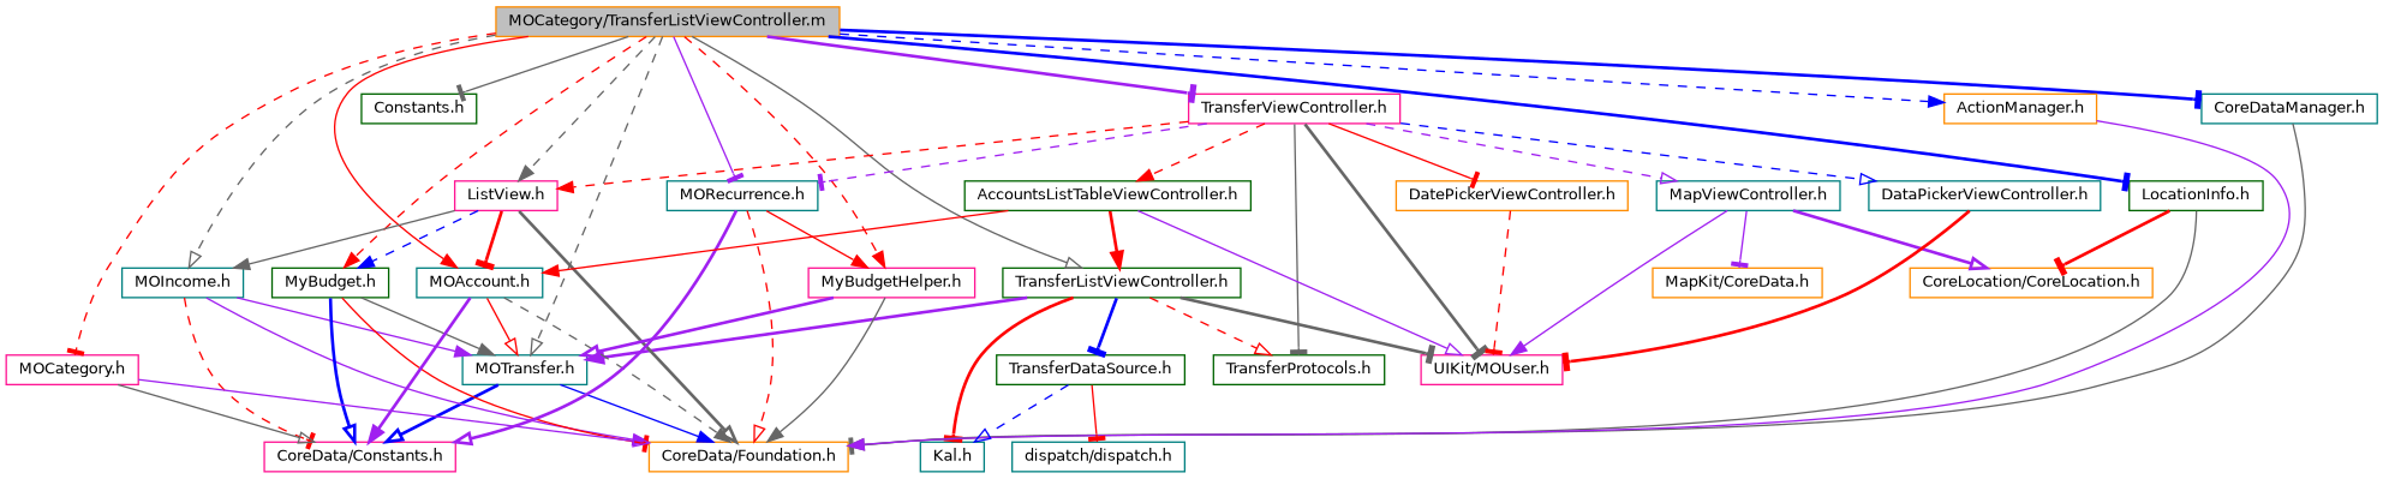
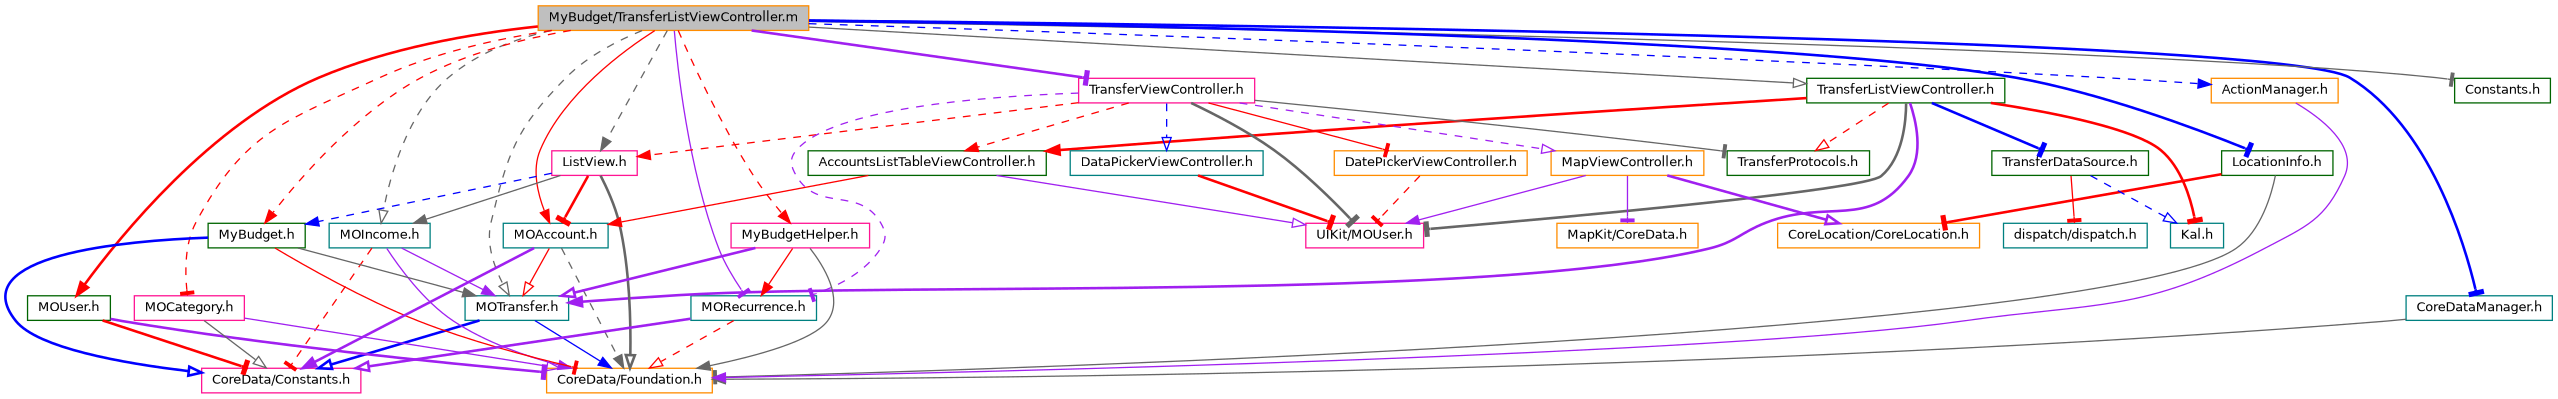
  digraph {
    node [color=teal fillcolor=white fontname=Helvetica fontsize=10 shape=record style=filled]
    edge [arrowhead=tee color=red fontname=Helvetica fontsize=10 labelfontname=Helvetica labelfontsize=10 style=solid]
-   n1 [color=darkorange fillcolor=grey75 fontcolor=black height=0.2 label="MOCategory/TransferListViewController.m" width=0.4]
+   n1 [color=darkorange fillcolor=grey75 fontcolor=black height=0.2 label="MyBudget/TransferListViewController.m" width=0.4]
    n2 [color=darkgreen height=0.2 label="TransferListViewController.h" width=0.4]
    n3 [height=0.2 label="MOTransfer.h" width=0.4]
    n4 [height=0.2 label="CoreDataManager.h" width=0.4]
+   n5 [color=darkgreen height=0.2 label="MOUser.h" width=0.4]
    n6 [color=darkgreen height=0.2 label="Constants.h" width=0.4]
    n7 [height=0.2 label="MOIncome.h" width=0.4]
    n8 [color=darkgreen height=0.2 label="MyBudget.h" width=0.4]
    n9 [color=deeppink height=0.2 label="MOCategory.h" width=0.4]
    n10 [height=0.2 label="MOAccount.h" width=0.4]
    n11 [color=deeppink height=0.2 label="ListView.h" width=0.4]
    n12 [color=deeppink height=0.2 label="TransferViewController.h" width=0.4]
    n13 [height=0.2 label="MORecurrence.h" width=0.4]
    n14 [color=darkgreen height=0.2 label="LocationInfo.h" width=0.4]
    n15 [color=darkorange height=0.2 label="ActionManager.h" width=0.4]
    n16 [color=deeppink height=0.2 label="MyBudgetHelper.h" width=0.4]
    n17 [color=deeppink height=0.2 label="UIKit/MOUser.h" width=0.4]
    n18 [color=darkgreen height=0.2 label="TransferProtocols.h" width=0.4]
    n19 [color=darkgreen height=0.2 label="TransferDataSource.h" width=0.4]
    n20 [height=0.2 label="Kal.h" width=0.4]
    n21 [color=darkorange height=0.2 label="CoreData/Foundation.h" width=0.4]
    n22 [color=deeppink height=0.2 label="CoreData/Constants.h" width=0.4]
    n23 [color=darkorange height=0.2 label="DatePickerViewController.h" width=0.4]
-   n24 [height=0.2 label="MapViewController.h" width=0.4]
+   n24 [color=darkorange height=0.2 label="MapViewController.h" width=0.4]
    n25 [color=darkgreen height=0.2 label="AccountsListTableViewController.h" width=0.4]
    n26 [height=0.2 label="DataPickerViewController.h" width=0.4]
    n27 [color=darkorange height=0.2 label="CoreLocation/CoreLocation.h" width=0.4]
    n28 [height=0.2 label="dispatch/dispatch.h" width=0.4]
    n29 [color=darkorange height=0.2 label="MapKit/CoreData.h" width=0.4]
    n1 -> n2 [arrowhead=onormal color=gray40]
    n1 -> n3 [arrowhead=onormal color=gray40 style=dashed]
    n1 -> n4 [color=blue style=bold]
+   n1 -> n5 [arrowhead=normal style=bold]
    n1 -> n6 [color=gray40]
    n1 -> n7 [arrowhead=onormal color=gray40 style=dashed]
    n1 -> n8 [arrowhead=normal style=dashed]
    n1 -> n9 [style=dashed]
    n1 -> n10 [arrowhead=normal]
    n1 -> n11 [arrowhead=normal color=gray40 style=dashed]
    n1 -> n12 [color=purple style=bold]
    n1 -> n13 [color=purple]
    n1 -> n14 [color=blue style=bold]
    n1 -> n15 [arrowhead=normal color=blue style=dashed]
    n1 -> n16 [arrowhead=normal style=dashed]
    n2 -> n3 [arrowhead=normal color=purple style=bold]
    n2 -> n17 [color=gray40 style=bold]
    n2 -> n18 [arrowhead=onormal style=dashed]
    n2 -> n19 [color=blue style=bold]
    n2 -> n20 [style=bold]
    n3 -> n21 [arrowhead=normal color=blue]
    n3 -> n22 [arrowhead=onormal color=blue style=bold]
    n4 -> n21 [arrowhead=normal color=gray40]
+   n5 -> n21 [color=purple style=bold]
+   n5 -> n22 [style=bold]
    n7 -> n3 [arrowhead=normal color=purple]
    n7 -> n21 [arrowhead=normal color=purple]
    n7 -> n22 [style=dashed]
    n8 -> n3 [arrowhead=normal color=gray40]
    n8 -> n21
    n8 -> n22 [arrowhead=onormal color=blue style=bold]
    n9 -> n21 [arrowhead=onormal color=purple]
    n9 -> n22 [arrowhead=onormal color=gray40]
    n10 -> n3 [arrowhead=onormal]
    n10 -> n21 [arrowhead=normal color=gray40 style=dashed]
    n10 -> n22 [arrowhead=normal color=purple style=bold]
    n11 -> n7 [arrowhead=normal color=gray40]
    n11 -> n8 [arrowhead=normal color=blue style=dashed]
    n11 -> n10 [style=bold]
    n11 -> n21 [arrowhead=onormal color=gray40 style=bold]
    n12 -> n11 [arrowhead=normal style=dashed]
    n12 -> n13 [color=purple style=dashed]
    n12 -> n17 [color=gray40 style=bold]
    n12 -> n18 [color=gray40]
    n12 -> n23
    n12 -> n24 [arrowhead=onormal color=purple style=dashed]
    n12 -> n25 [arrowhead=normal style=dashed]
    n12 -> n26 [arrowhead=onormal color=blue style=dashed]
    n13 -> n21 [arrowhead=onormal style=dashed]
    n13 -> n22 [arrowhead=onormal color=purple style=bold]
    n14 -> n21 [color=gray40]
    n14 -> n27 [style=bold]
    n15 -> n21 [arrowhead=normal color=purple]
    n16 -> n3 [arrowhead=onormal color=purple style=bold]
-   n13 -> n16 [arrowhead=normal]
+   n16 -> n13 [arrowhead=normal]
    n16 -> n21 [arrowhead=normal color=gray40]
    n19 -> n20 [arrowhead=onormal color=blue style=dashed]
    n19 -> n28
    n23 -> n17 [style=dashed]
    n24 -> n17 [arrowhead=normal color=purple]
    n24 -> n27 [arrowhead=onormal color=purple style=bold]
    n24 -> n29 [color=purple]
-   n25 -> n2 [arrowhead=normal style=bold]
+   n2 -> n25 [arrowhead=normal style=bold]
    n25 -> n10 [arrowhead=normal]
    n25 -> n17 [arrowhead=onormal color=purple]
    n26 -> n17 [style=bold]
  }
